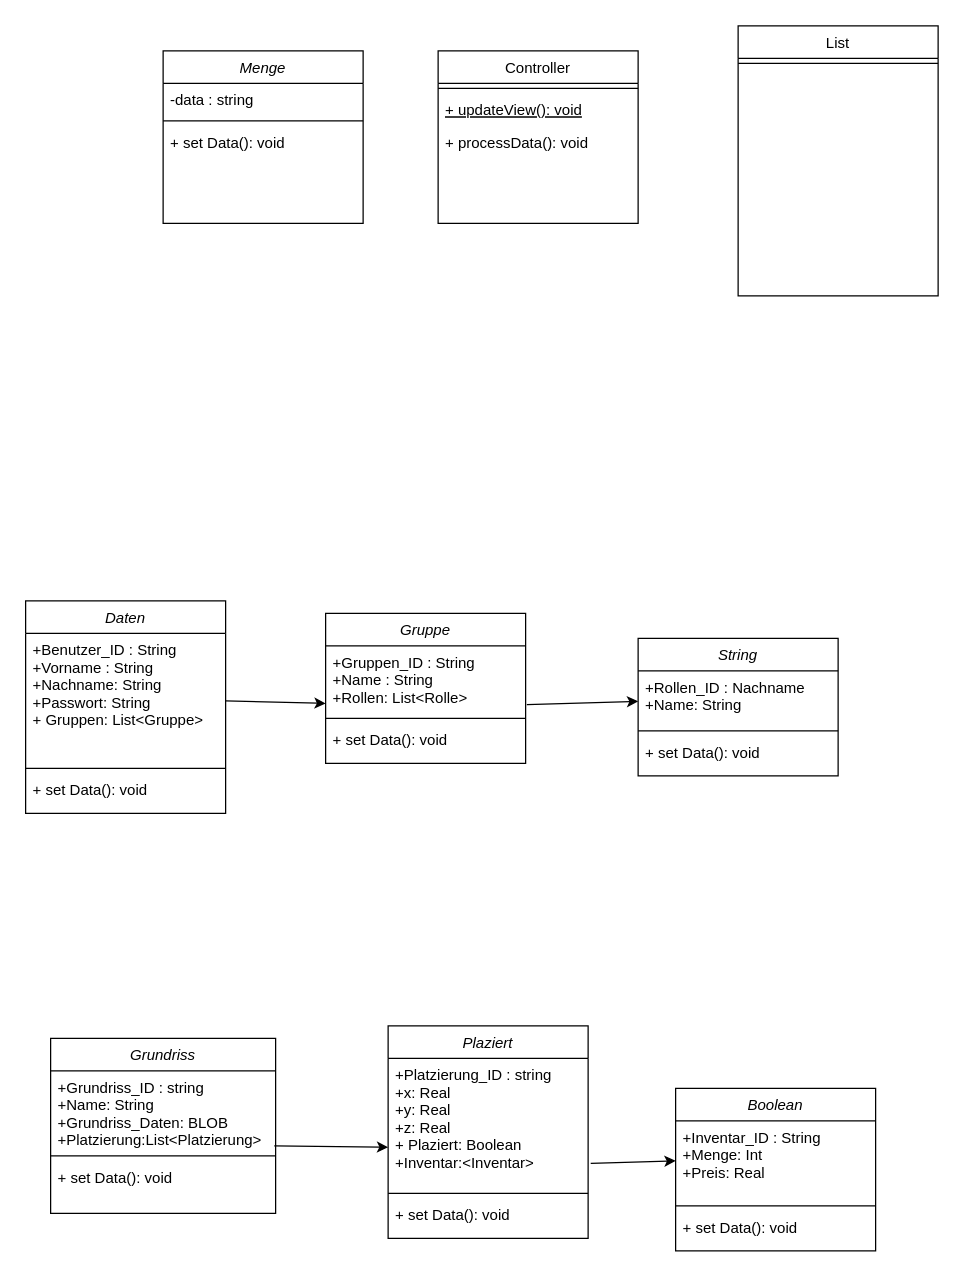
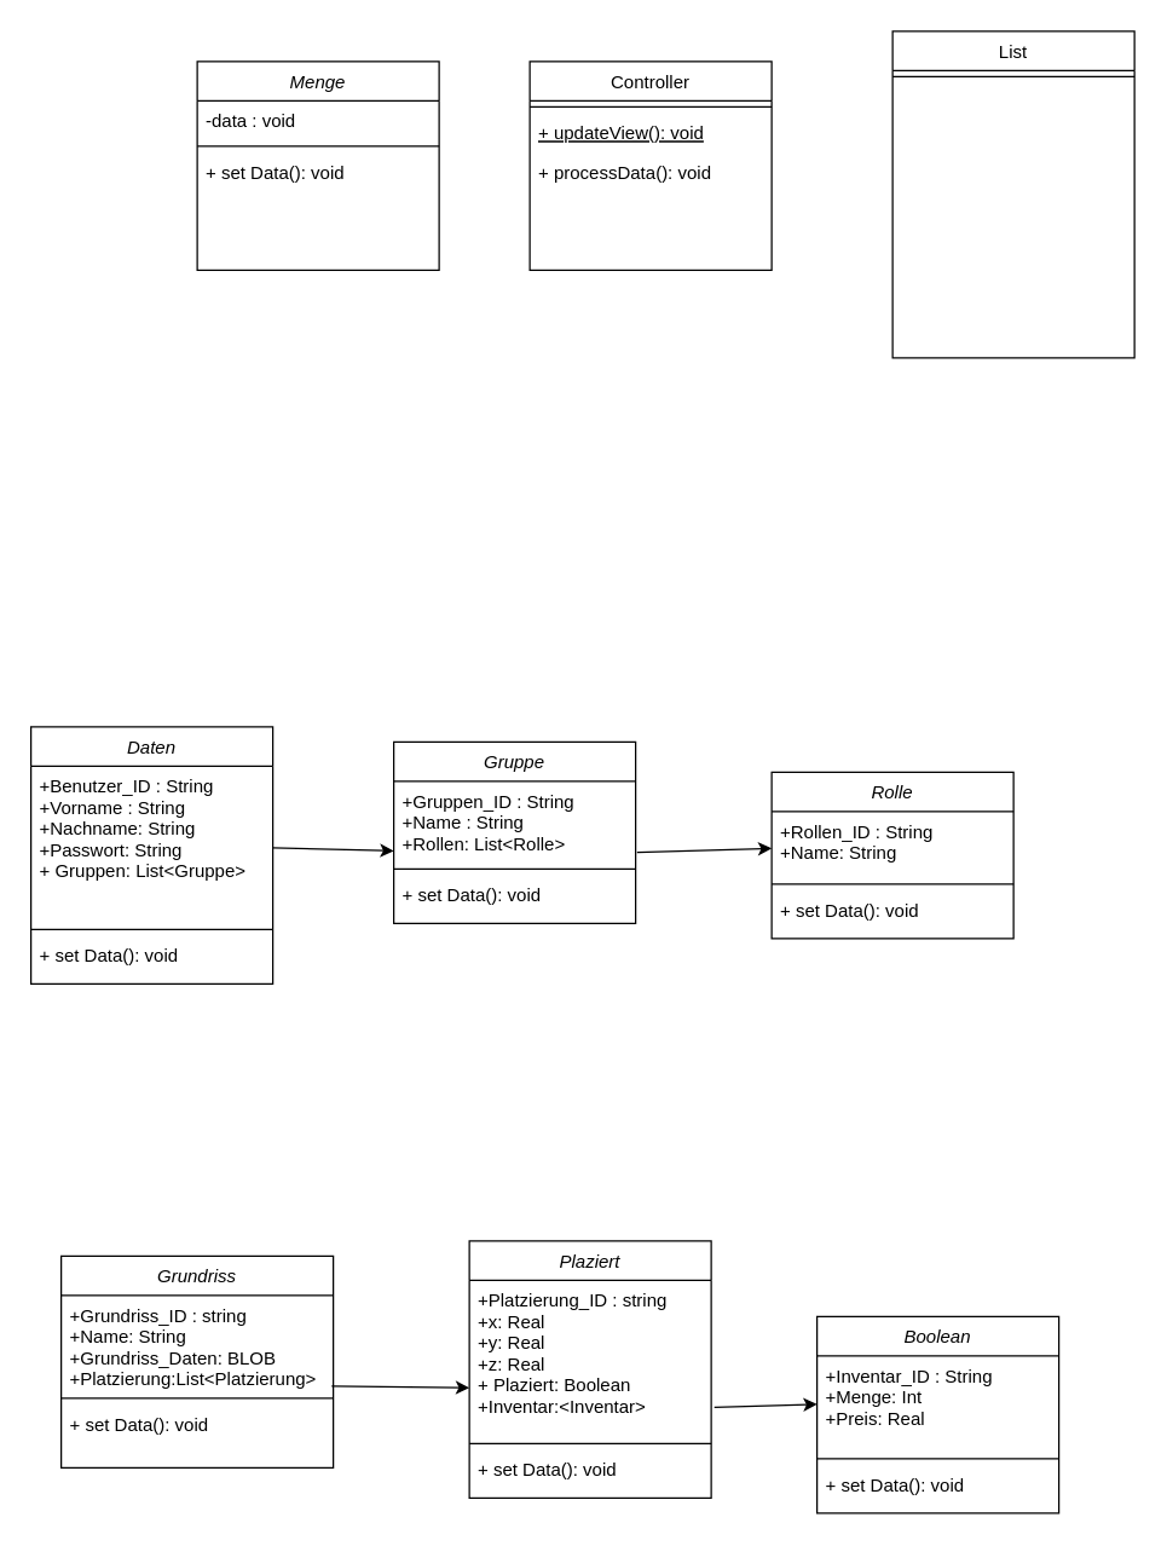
  <mxCell id="0" />
  <mxCell id="1" parent="0" />
  <mxCell id="2" value="Menge" style="swimlane;fontStyle=2;align=center;verticalAlign=top;childLayout=stackLayout;horizontal=1;startSize=26;horizontalStack=0;resizeParent=1;resizeLast=0;collapsible=1;marginBottom=0;rounded=0;shadow=0;strokeWidth=1;" parent="1" vertex="1"><mxGeometry x="130" y="40" width="160" height="138" as="geometry"><mxRectangle x="230" y="140" width="160" height="26" as="alternateBounds" /></mxGeometry></mxCell>
- <mxCell id="3" value="-data : string" style="text;align=left;verticalAlign=top;spacingLeft=4;spacingRight=4;overflow=hidden;rotatable=0;points=[[0,0.5],[1,0.5]];portConstraint=eastwest;" parent="2" vertex="1"><mxGeometry y="26" width="160" height="26" as="geometry" /></mxCell>
+ <mxCell id="3" value="-data : void" style="text;align=left;verticalAlign=top;spacingLeft=4;spacingRight=4;overflow=hidden;rotatable=0;points=[[0,0.5],[1,0.5]];portConstraint=eastwest;" parent="2" vertex="1"><mxGeometry y="26" width="160" height="26" as="geometry" /></mxCell>
  <mxCell id="4" value="" style="line;html=1;strokeWidth=1;align=left;verticalAlign=middle;spacingTop=-1;spacingLeft=3;spacingRight=3;rotatable=0;labelPosition=right;points=[];portConstraint=eastwest;" parent="2" vertex="1"><mxGeometry y="52" width="160" height="8" as="geometry" /></mxCell>
  <mxCell id="5" value="+ set Data(): void" style="text;align=left;verticalAlign=top;spacingLeft=4;spacingRight=4;overflow=hidden;rotatable=0;points=[[0,0.5],[1,0.5]];portConstraint=eastwest;" parent="2" vertex="1"><mxGeometry y="60" width="160" height="26" as="geometry" /></mxCell>
  <mxCell id="6" value="Controller" style="swimlane;fontStyle=0;align=center;verticalAlign=top;childLayout=stackLayout;horizontal=1;startSize=26;horizontalStack=0;resizeParent=1;resizeLast=0;collapsible=1;marginBottom=0;rounded=0;shadow=0;strokeWidth=1;" parent="1" vertex="1"><mxGeometry x="350" y="40" width="160" height="138" as="geometry"><mxRectangle x="130" y="380" width="160" height="26" as="alternateBounds" /></mxGeometry></mxCell>
  <mxCell id="7" value="" style="line;html=1;strokeWidth=1;align=left;verticalAlign=middle;spacingTop=-1;spacingLeft=3;spacingRight=3;rotatable=0;labelPosition=right;points=[];portConstraint=eastwest;" parent="6" vertex="1"><mxGeometry y="26" width="160" height="8" as="geometry" /></mxCell>
  <mxCell id="8" value="+ updateView(): void" style="text;align=left;verticalAlign=top;spacingLeft=4;spacingRight=4;overflow=hidden;rotatable=0;points=[[0,0.5],[1,0.5]];portConstraint=eastwest;fontStyle=4" parent="6" vertex="1"><mxGeometry y="34" width="160" height="26" as="geometry" /></mxCell>
  <mxCell id="9" value="+ processData(): void" style="text;align=left;verticalAlign=top;spacingLeft=4;spacingRight=4;overflow=hidden;rotatable=0;points=[[0,0.5],[1,0.5]];portConstraint=eastwest;" parent="6" vertex="1"><mxGeometry y="60" width="160" height="26" as="geometry" /></mxCell>
  <mxCell id="10" value="List" style="swimlane;fontStyle=0;align=center;verticalAlign=top;childLayout=stackLayout;horizontal=1;startSize=26;horizontalStack=0;resizeParent=1;resizeLast=0;collapsible=1;marginBottom=0;rounded=0;shadow=0;strokeWidth=1;" parent="1" vertex="1"><mxGeometry x="590" y="20" width="160" height="216" as="geometry"><mxRectangle x="550" y="140" width="160" height="26" as="alternateBounds" /></mxGeometry></mxCell>
  <mxCell id="11" value="" style="line;html=1;strokeWidth=1;align=left;verticalAlign=middle;spacingTop=-1;spacingLeft=3;spacingRight=3;rotatable=0;labelPosition=right;points=[];portConstraint=eastwest;" parent="10" vertex="1"><mxGeometry y="26" width="160" height="8" as="geometry" /></mxCell>
  <mxCell id="12" value="Daten" style="swimlane;fontStyle=2;align=center;verticalAlign=top;childLayout=stackLayout;horizontal=1;startSize=26;horizontalStack=0;resizeParent=1;resizeLast=0;collapsible=1;marginBottom=0;rounded=0;shadow=0;strokeWidth=1;" vertex="1" parent="1"><mxGeometry x="20" y="480" width="160" height="170" as="geometry"><mxRectangle x="230" y="140" width="160" height="26" as="alternateBounds" /></mxGeometry></mxCell>
  <mxCell id="13" value="+Benutzer_ID : String &#10;+Vorname : String&#10;+Nachname: String&#10;+Passwort: String&#10;+ Gruppen: List&lt;Gruppe&gt;&#10;" style="text;align=left;verticalAlign=top;spacingLeft=4;spacingRight=4;overflow=hidden;rotatable=0;points=[[0,0.5],[1,0.5]];portConstraint=eastwest;" vertex="1" parent="12"><mxGeometry y="26" width="160" height="104" as="geometry" /></mxCell>
  <mxCell id="14" value="" style="line;html=1;strokeWidth=1;align=left;verticalAlign=middle;spacingTop=-1;spacingLeft=3;spacingRight=3;rotatable=0;labelPosition=right;points=[];portConstraint=eastwest;" vertex="1" parent="12"><mxGeometry y="130" width="160" height="8" as="geometry" /></mxCell>
  <mxCell id="15" value="+ set Data(): void" style="text;align=left;verticalAlign=top;spacingLeft=4;spacingRight=4;overflow=hidden;rotatable=0;points=[[0,0.5],[1,0.5]];portConstraint=eastwest;" vertex="1" parent="12"><mxGeometry y="138" width="160" height="26" as="geometry" /></mxCell>
  <mxCell id="16" value="Gruppe" style="swimlane;fontStyle=2;align=center;verticalAlign=top;childLayout=stackLayout;horizontal=1;startSize=26;horizontalStack=0;resizeParent=1;resizeLast=0;collapsible=1;marginBottom=0;rounded=0;shadow=0;strokeWidth=1;" vertex="1" parent="1"><mxGeometry x="260" y="490" width="160" height="120" as="geometry"><mxRectangle x="230" y="140" width="160" height="26" as="alternateBounds" /></mxGeometry></mxCell>
  <mxCell id="17" value="+Gruppen_ID : String &#10;+Name : String&#10;+Rollen: List&lt;Rolle&gt;" style="text;align=left;verticalAlign=top;spacingLeft=4;spacingRight=4;overflow=hidden;rotatable=0;points=[[0,0.5],[1,0.5]];portConstraint=eastwest;" vertex="1" parent="16"><mxGeometry y="26" width="160" height="54" as="geometry" /></mxCell>
  <mxCell id="18" value="" style="line;html=1;strokeWidth=1;align=left;verticalAlign=middle;spacingTop=-1;spacingLeft=3;spacingRight=3;rotatable=0;labelPosition=right;points=[];portConstraint=eastwest;" vertex="1" parent="16"><mxGeometry y="80" width="160" height="8" as="geometry" /></mxCell>
  <mxCell id="19" value="+ set Data(): void" style="text;align=left;verticalAlign=top;spacingLeft=4;spacingRight=4;overflow=hidden;rotatable=0;points=[[0,0.5],[1,0.5]];portConstraint=eastwest;" vertex="1" parent="16"><mxGeometry y="88" width="160" height="26" as="geometry" /></mxCell>
- <mxCell id="20" value="String" style="swimlane;fontStyle=2;align=center;verticalAlign=top;childLayout=stackLayout;horizontal=1;startSize=26;horizontalStack=0;resizeParent=1;resizeLast=0;collapsible=1;marginBottom=0;rounded=0;shadow=0;strokeWidth=1;" vertex="1" parent="1"><mxGeometry x="510" y="510" width="160" height="110" as="geometry"><mxRectangle x="230" y="140" width="160" height="26" as="alternateBounds" /></mxGeometry></mxCell>
- <mxCell id="21" value="+Rollen_ID : Nachname &#10;+Name: String&#10;&#10;" style="text;align=left;verticalAlign=top;spacingLeft=4;spacingRight=4;overflow=hidden;rotatable=0;points=[[0,0.5],[1,0.5]];portConstraint=eastwest;" vertex="1" parent="20"><mxGeometry y="26" width="160" height="44" as="geometry" /></mxCell>
+ <mxCell id="20" value="Rolle" style="swimlane;fontStyle=2;align=center;verticalAlign=top;childLayout=stackLayout;horizontal=1;startSize=26;horizontalStack=0;resizeParent=1;resizeLast=0;collapsible=1;marginBottom=0;rounded=0;shadow=0;strokeWidth=1;" vertex="1" parent="1"><mxGeometry x="510" y="510" width="160" height="110" as="geometry"><mxRectangle x="230" y="140" width="160" height="26" as="alternateBounds" /></mxGeometry></mxCell>
+ <mxCell id="21" value="+Rollen_ID : String &#10;+Name: String&#10;&#10;" style="text;align=left;verticalAlign=top;spacingLeft=4;spacingRight=4;overflow=hidden;rotatable=0;points=[[0,0.5],[1,0.5]];portConstraint=eastwest;" vertex="1" parent="20"><mxGeometry y="26" width="160" height="44" as="geometry" /></mxCell>
  <mxCell id="22" value="" style="line;html=1;strokeWidth=1;align=left;verticalAlign=middle;spacingTop=-1;spacingLeft=3;spacingRight=3;rotatable=0;labelPosition=right;points=[];portConstraint=eastwest;" vertex="1" parent="20"><mxGeometry y="70" width="160" height="8" as="geometry" /></mxCell>
  <mxCell id="23" value="+ set Data(): void" style="text;align=left;verticalAlign=top;spacingLeft=4;spacingRight=4;overflow=hidden;rotatable=0;points=[[0,0.5],[1,0.5]];portConstraint=eastwest;" vertex="1" parent="20"><mxGeometry y="78" width="160" height="26" as="geometry" /></mxCell>
  <mxCell id="24" value="Boolean" style="swimlane;fontStyle=2;align=center;verticalAlign=top;childLayout=stackLayout;horizontal=1;startSize=26;horizontalStack=0;resizeParent=1;resizeLast=0;collapsible=1;marginBottom=0;rounded=0;shadow=0;strokeWidth=1;" vertex="1" parent="1"><mxGeometry x="540" y="870" width="160" height="130" as="geometry"><mxRectangle x="230" y="140" width="160" height="26" as="alternateBounds" /></mxGeometry></mxCell>
  <mxCell id="25" value="+Inventar_ID : String &#10;+Menge: Int&#10;+Preis: Real&#10;" style="text;align=left;verticalAlign=top;spacingLeft=4;spacingRight=4;overflow=hidden;rotatable=0;points=[[0,0.5],[1,0.5]];portConstraint=eastwest;" vertex="1" parent="24"><mxGeometry y="26" width="160" height="64" as="geometry" /></mxCell>
  <mxCell id="26" value="" style="line;html=1;strokeWidth=1;align=left;verticalAlign=middle;spacingTop=-1;spacingLeft=3;spacingRight=3;rotatable=0;labelPosition=right;points=[];portConstraint=eastwest;" vertex="1" parent="24"><mxGeometry y="90" width="160" height="8" as="geometry" /></mxCell>
  <mxCell id="27" value="+ set Data(): void" style="text;align=left;verticalAlign=top;spacingLeft=4;spacingRight=4;overflow=hidden;rotatable=0;points=[[0,0.5],[1,0.5]];portConstraint=eastwest;" vertex="1" parent="24"><mxGeometry y="98" width="160" height="26" as="geometry" /></mxCell>
  <mxCell id="28" value="Grundriss" style="swimlane;fontStyle=2;align=center;verticalAlign=top;childLayout=stackLayout;horizontal=1;startSize=26;horizontalStack=0;resizeParent=1;resizeLast=0;collapsible=1;marginBottom=0;rounded=0;shadow=0;strokeWidth=1;" vertex="1" parent="1"><mxGeometry x="40" y="830" width="180" height="140" as="geometry"><mxRectangle x="230" y="140" width="160" height="26" as="alternateBounds" /></mxGeometry></mxCell>
  <mxCell id="29" value="+Grundriss_ID : string &#10;+Name: String&#10;+Grundriss_Daten: BLOB&#10;+Platzierung:List&lt;Platzierung&gt;&#10;" style="text;align=left;verticalAlign=top;spacingLeft=4;spacingRight=4;overflow=hidden;rotatable=0;points=[[0,0.5],[1,0.5]];portConstraint=eastwest;" vertex="1" parent="28"><mxGeometry y="26" width="180" height="64" as="geometry" /></mxCell>
  <mxCell id="30" value="" style="line;html=1;strokeWidth=1;align=left;verticalAlign=middle;spacingTop=-1;spacingLeft=3;spacingRight=3;rotatable=0;labelPosition=right;points=[];portConstraint=eastwest;" vertex="1" parent="28"><mxGeometry y="90" width="180" height="8" as="geometry" /></mxCell>
  <mxCell id="31" value="+ set Data(): void" style="text;align=left;verticalAlign=top;spacingLeft=4;spacingRight=4;overflow=hidden;rotatable=0;points=[[0,0.5],[1,0.5]];portConstraint=eastwest;" vertex="1" parent="28"><mxGeometry y="98" width="180" height="26" as="geometry" /></mxCell>
  <mxCell id="32" value="Plaziert" style="swimlane;fontStyle=2;align=center;verticalAlign=top;childLayout=stackLayout;horizontal=1;startSize=26;horizontalStack=0;resizeParent=1;resizeLast=0;collapsible=1;marginBottom=0;rounded=0;shadow=0;strokeWidth=1;" vertex="1" parent="1"><mxGeometry x="310" y="820" width="160" height="170" as="geometry"><mxRectangle x="230" y="140" width="160" height="26" as="alternateBounds" /></mxGeometry></mxCell>
  <mxCell id="33" value="+Platzierung_ID : string &#10;+x: Real&#10;+y: Real&#10;+z: Real&#10;+ Plaziert: Boolean&#10;+Inventar:&lt;Inventar&gt;" style="text;align=left;verticalAlign=top;spacingLeft=4;spacingRight=4;overflow=hidden;rotatable=0;points=[[0,0.5],[1,0.5]];portConstraint=eastwest;" vertex="1" parent="32"><mxGeometry y="26" width="160" height="104" as="geometry" /></mxCell>
  <mxCell id="34" value="" style="line;html=1;strokeWidth=1;align=left;verticalAlign=middle;spacingTop=-1;spacingLeft=3;spacingRight=3;rotatable=0;labelPosition=right;points=[];portConstraint=eastwest;" vertex="1" parent="32"><mxGeometry y="130" width="160" height="8" as="geometry" /></mxCell>
  <mxCell id="35" value="+ set Data(): void" style="text;align=left;verticalAlign=top;spacingLeft=4;spacingRight=4;overflow=hidden;rotatable=0;points=[[0,0.5],[1,0.5]];portConstraint=eastwest;" vertex="1" parent="32"><mxGeometry y="138" width="160" height="26" as="geometry" /></mxCell>
  <mxCell id="36" value="" style="endArrow=classic;html=1;rounded=0;entryX=0;entryY=0.852;entryDx=0;entryDy=0;entryPerimeter=0;" edge="1" parent="1" source="13" target="17"><mxGeometry width="50" height="50" relative="1" as="geometry"><mxPoint x="490" y="720" as="sourcePoint" /><mxPoint x="540" y="670" as="targetPoint" /></mxGeometry></mxCell>
  <mxCell id="37" value="" style="endArrow=classic;html=1;rounded=0;exitX=1.006;exitY=0.87;exitDx=0;exitDy=0;exitPerimeter=0;" edge="1" parent="1" source="17" target="21"><mxGeometry width="50" height="50" relative="1" as="geometry"><mxPoint x="490" y="720" as="sourcePoint" /><mxPoint x="540" y="670" as="targetPoint" /></mxGeometry></mxCell>
  <mxCell id="38" value="" style="endArrow=classic;html=1;rounded=0;exitX=0.994;exitY=0.938;exitDx=0;exitDy=0;exitPerimeter=0;entryX=0;entryY=0.683;entryDx=0;entryDy=0;entryPerimeter=0;" edge="1" parent="1" source="29" target="33"><mxGeometry width="50" height="50" relative="1" as="geometry"><mxPoint x="490" y="720" as="sourcePoint" /><mxPoint x="540" y="670" as="targetPoint" /></mxGeometry></mxCell>
  <mxCell id="39" value="" style="endArrow=classic;html=1;rounded=0;exitX=1.013;exitY=0.808;exitDx=0;exitDy=0;exitPerimeter=0;entryX=0;entryY=0.5;entryDx=0;entryDy=0;" edge="1" parent="1" source="33" target="25"><mxGeometry width="50" height="50" relative="1" as="geometry"><mxPoint x="228.92" y="916.032" as="sourcePoint" /><mxPoint x="320" y="927.032" as="targetPoint" /></mxGeometry></mxCell>
